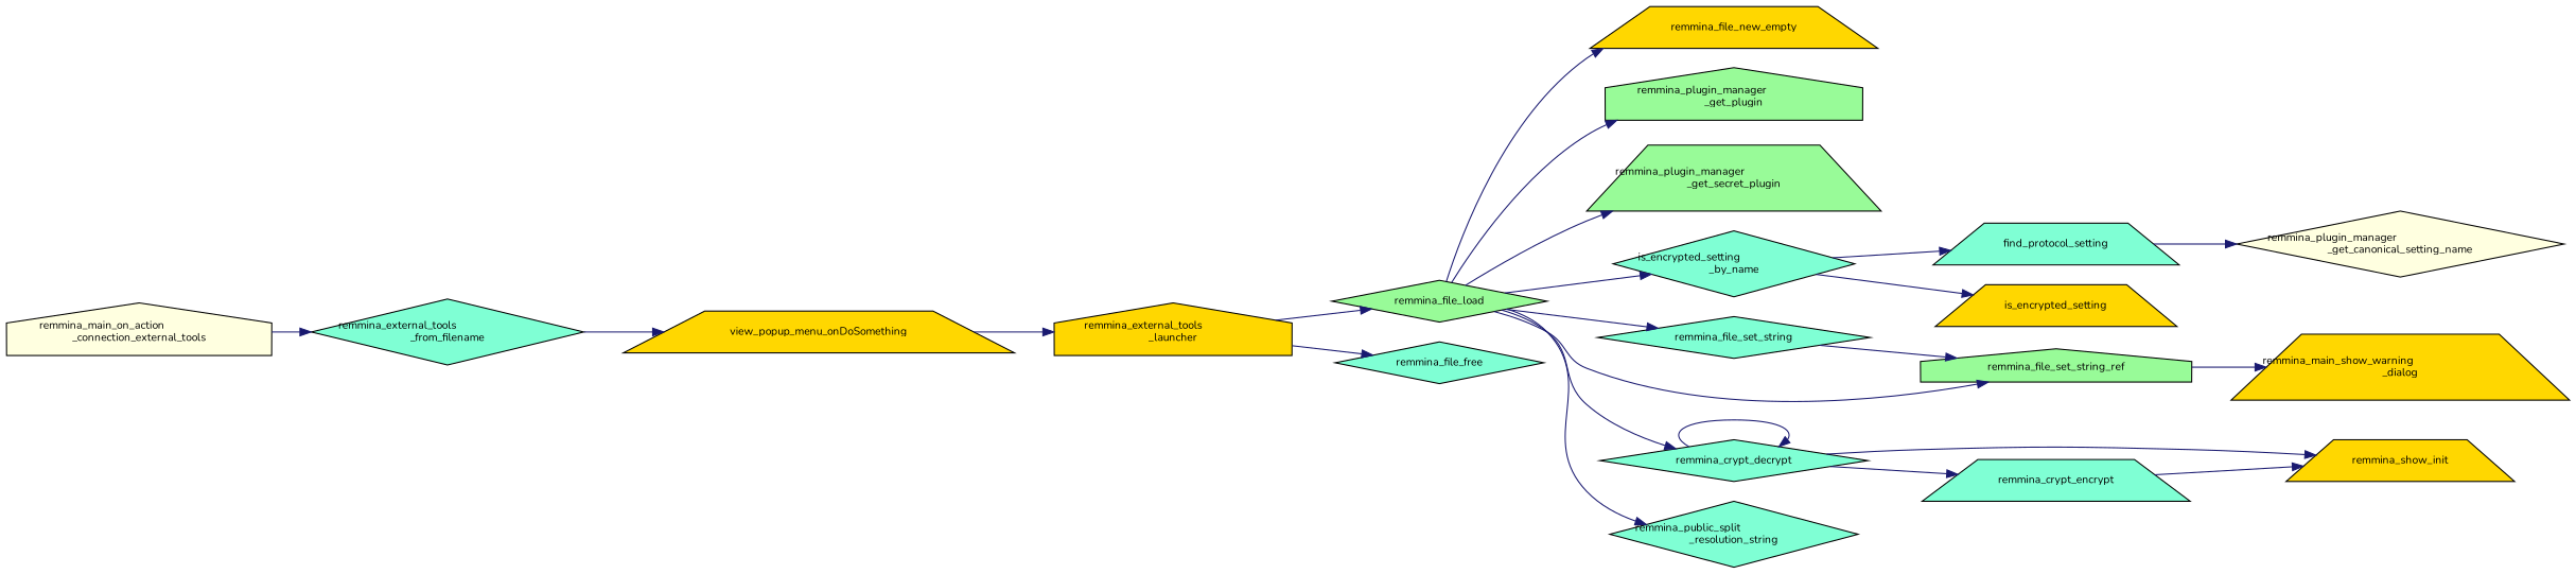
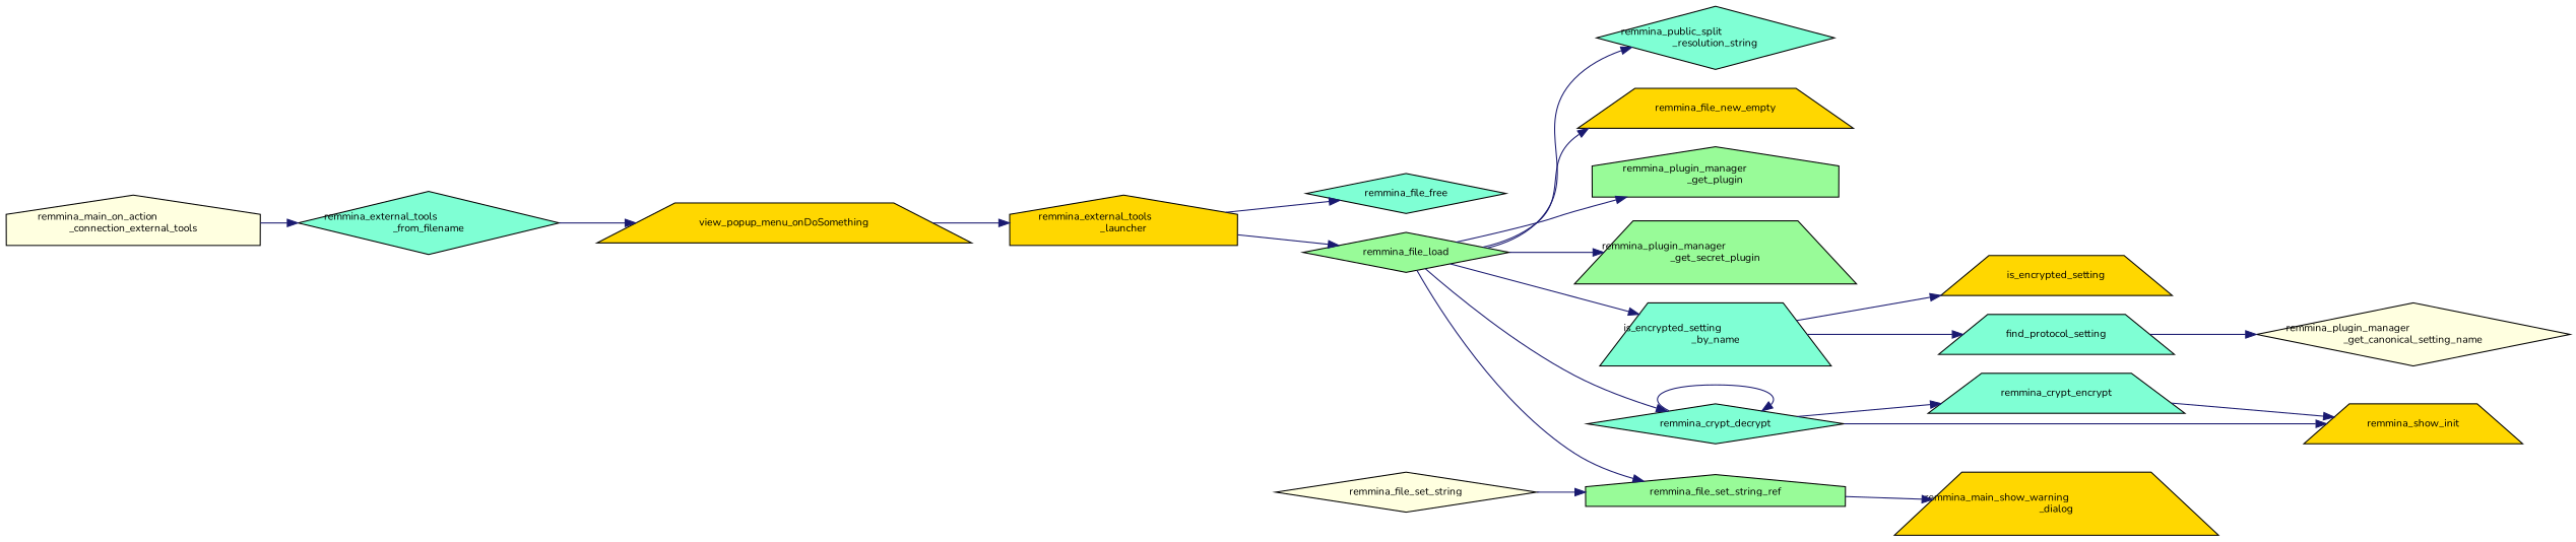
  digraph {
    fontname=Nunito
    rankdir=LR
    node [color=black fillcolor=aquamarine fontname=Nunito fontsize=10 shape=trapezium style=filled]
    edge [color=midnightblue fontname=Nunito fontsize=10 labelfontname=Helvetica labelfontsize=10 style=solid]
    n1 [fillcolor=lightyellow fontcolor=black height=0.2 label="remmina_main_on_action\l_connection_external_tools" shape=house width=0.4]
    n2 [height=0.2 label="remmina_external_tools\l_from_filename" shape=diamond width=0.4]
    n3 [fillcolor=gold height=0.2 label=view_popup_menu_onDoSomething width=0.4]
    n4 [fillcolor=gold height=0.2 label="remmina_external_tools\l_launcher" shape=house width=0.4]
    n5 [fillcolor=palegreen height=0.2 label=remmina_file_load shape=diamond width=0.4]
    n6 [height=0.2 label=remmina_file_free shape=diamond width=0.4]
    n7 [fillcolor=gold height=0.2 label=remmina_file_new_empty width=0.4]
    n8 [fillcolor=palegreen height=0.2 label="remmina_plugin_manager\l_get_plugin" shape=house width=0.4]
    n9 [fillcolor=palegreen height=0.2 label="remmina_plugin_manager\l_get_secret_plugin" width=0.4]
-   n10 [height=0.2 label="is_encrypted_setting\l_by_name" shape=diamond width=0.4]
-   n11 [height=0.2 label=remmina_file_set_string shape=diamond width=0.4]
+   n10 [height=0.2 label="is_encrypted_setting\l_by_name" width=0.4]
+   n11 [fillcolor=lightyellow height=0.2 label=remmina_file_set_string shape=diamond width=0.4]
    n12 [fillcolor=palegreen height=0.2 label=remmina_file_set_string_ref shape=house width=0.4]
    n13 [height=0.2 label=remmina_crypt_decrypt shape=diamond width=0.4]
    n14 [height=0.2 label="remmina_public_split\l_resolution_string" shape=diamond width=0.4]
    n15 [height=0.2 label=find_protocol_setting width=0.4]
    n16 [fillcolor=gold height=0.2 label=is_encrypted_setting width=0.4]
    n17 [fillcolor=gold height=0.2 label="remmina_main_show_warning\l_dialog" width=0.4]
    n18 [fillcolor=gold height=0.2 label=remmina_show_init width=0.4]
    n19 [height=0.2 label=remmina_crypt_encrypt width=0.4]
    n20 [fillcolor=lightyellow height=0.2 label="remmina_plugin_manager\l_get_canonical_setting_name" shape=diamond width=0.4]
    n1 -> n2
    n2 -> n3
    n3 -> n4
    n4 -> n5
    n4 -> n6
    n5 -> n7
    n5 -> n8
    n5 -> n9
    n5 -> n10
-   n5 -> n11
    n5 -> n12
    n5 -> n13
    n5 -> n14
    n10 -> n15
    n10 -> n16
    n11 -> n12
    n12 -> n17
    n13 -> n13
    n13 -> n18
    n13 -> n19
    n15 -> n20
    n19 -> n18
  }
